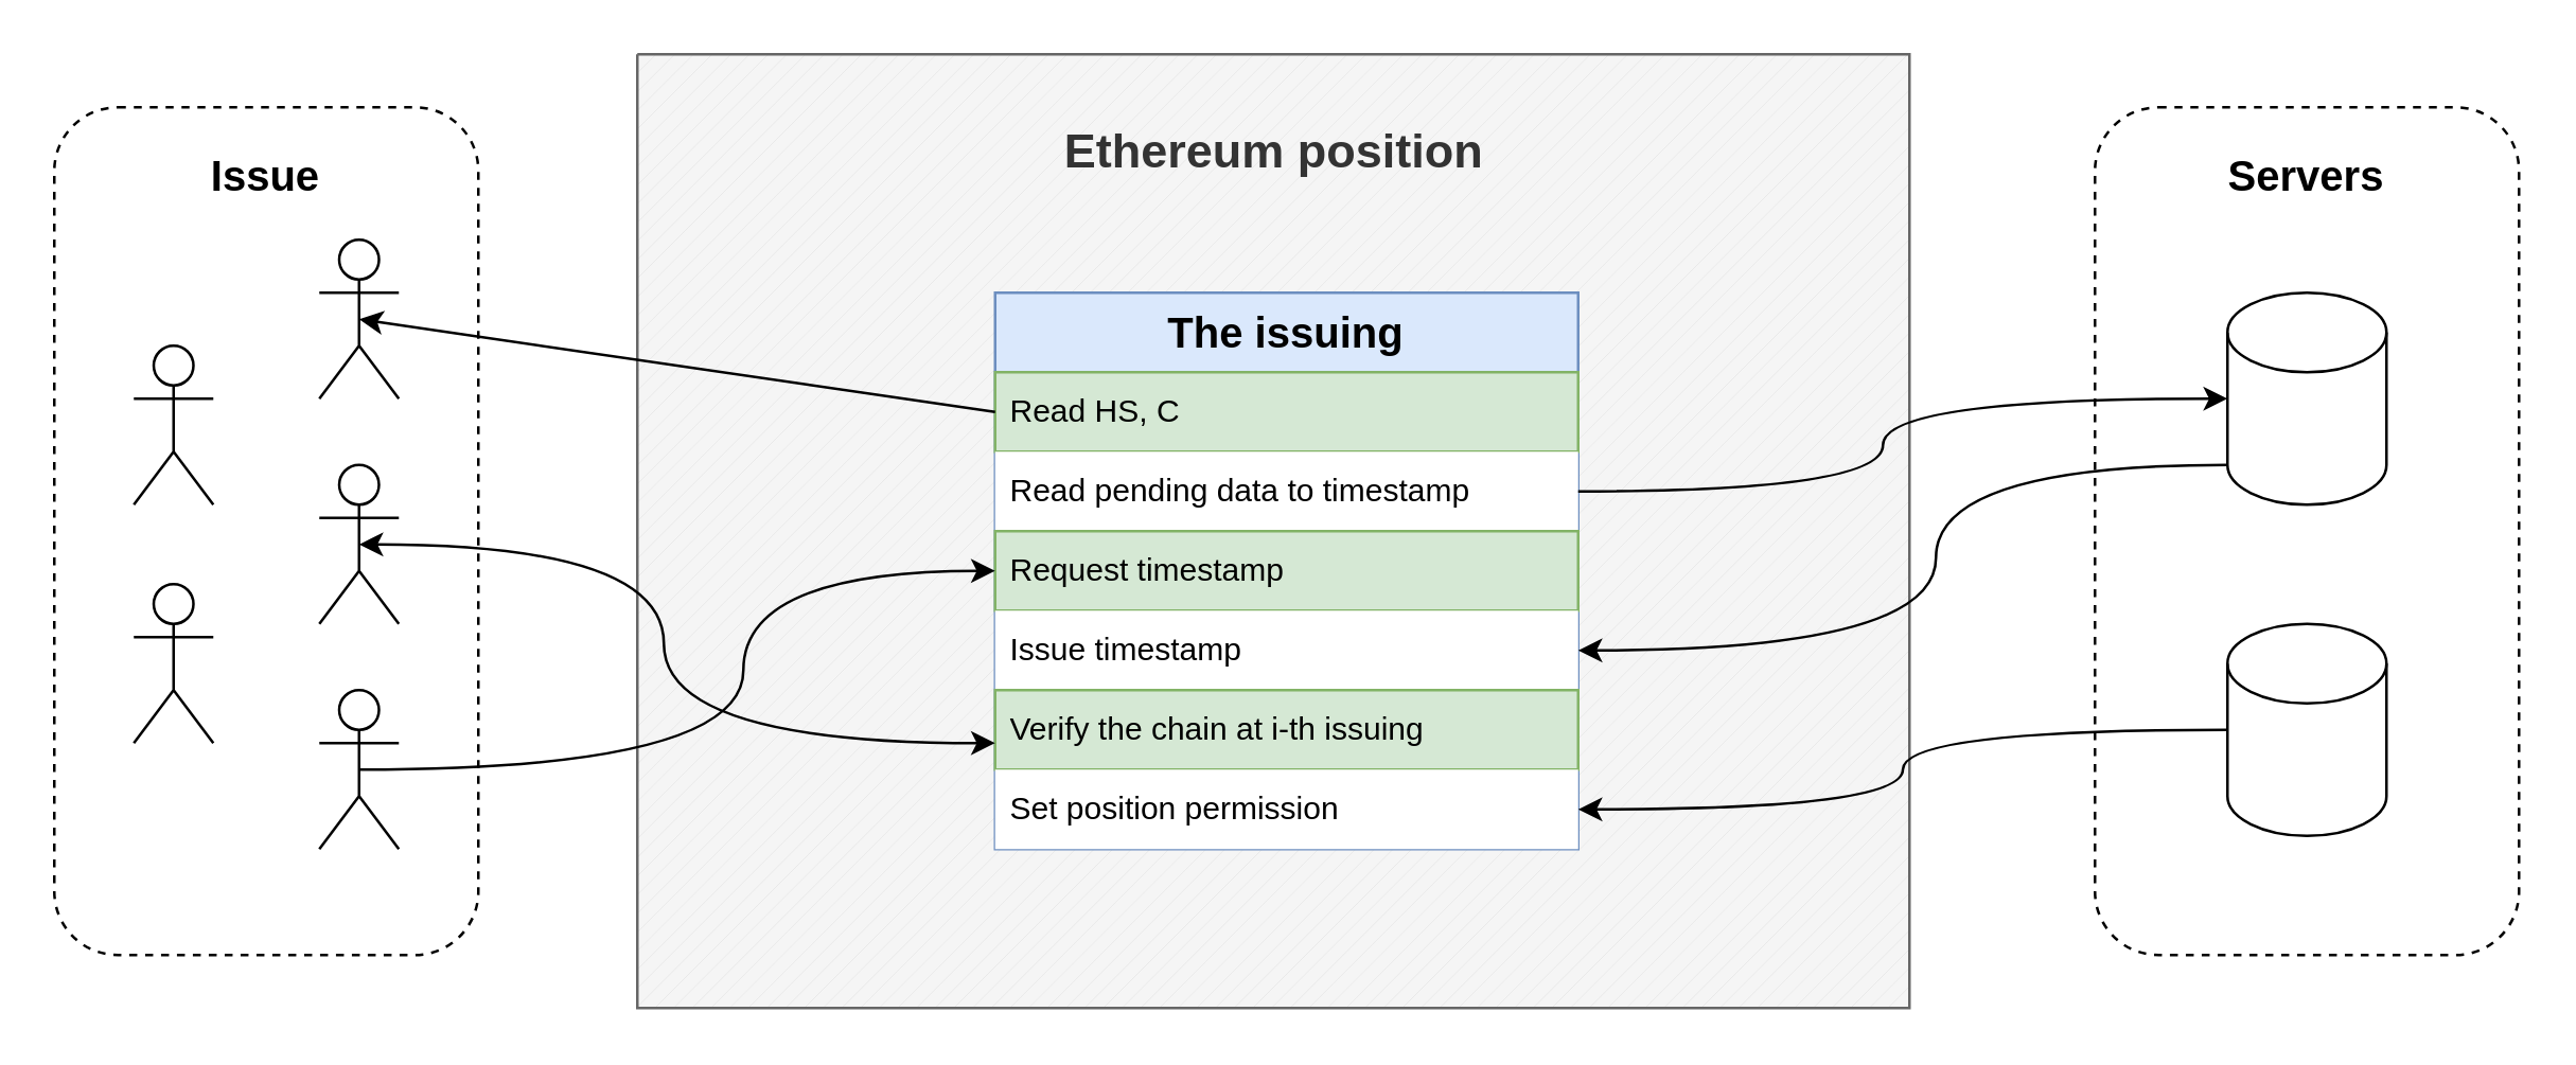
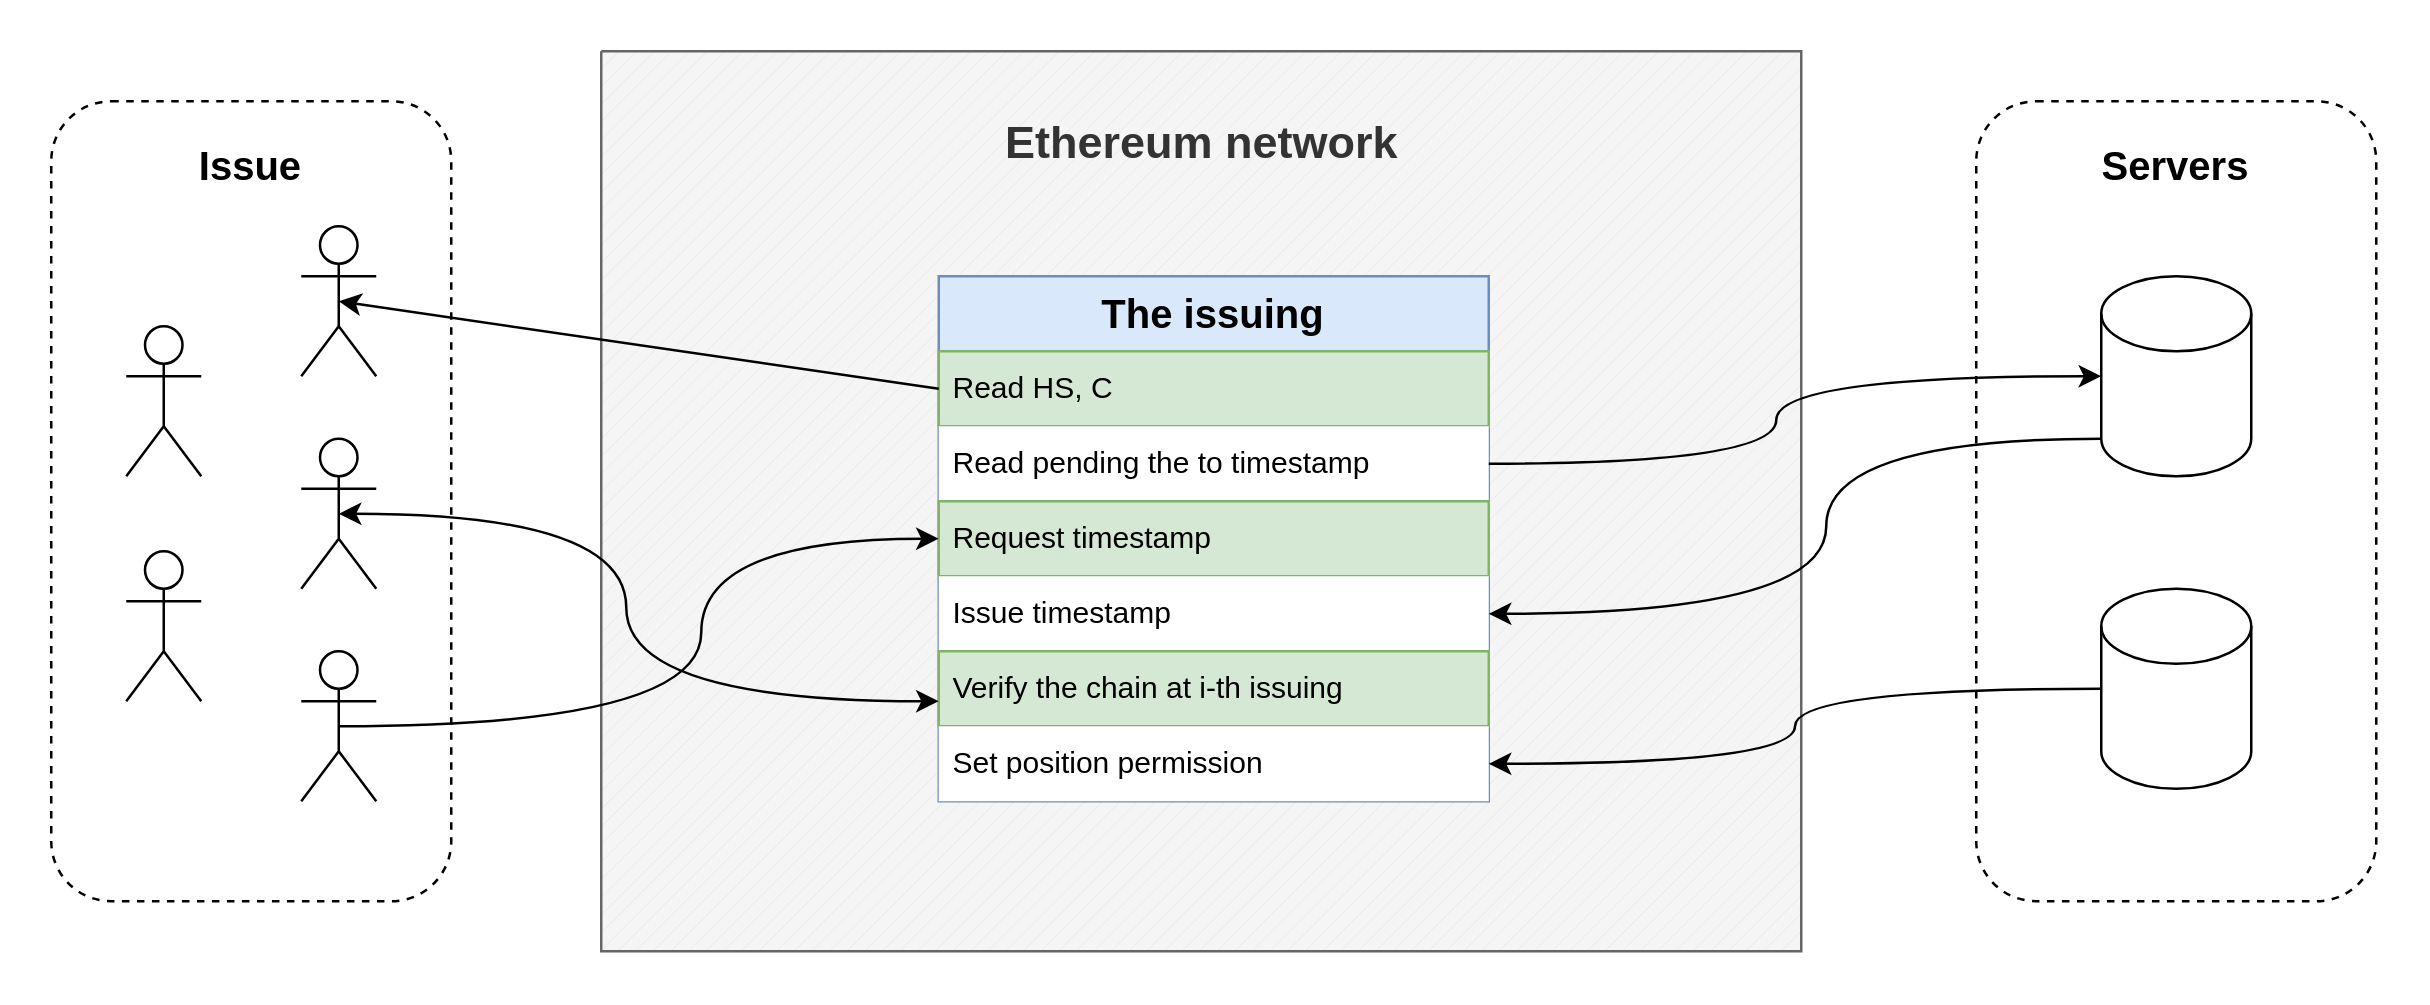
  <mxCell id="0" />
  <mxCell id="1" parent="0" />
  <mxCell id="2" value="&lt;b&gt;&lt;font style=&quot;font-size: 16px;&quot;&gt;Issue&lt;/font&gt;&lt;/b&gt;" style="rounded=1;whiteSpace=wrap;html=1;dashed=1;fillColor=none;verticalAlign=top;horizontal=1;spacingTop=10;" vertex="1" parent="1"><mxGeometry x="20" y="40" width="160" height="320" as="geometry" /></mxCell>
- <mxCell id="3" value="&lt;font style=&quot;font-size: 18px;&quot;&gt;Ethereum position&lt;/font&gt;" style="verticalLabelPosition=middle;verticalAlign=top;html=1;shape=mxgraph.basic.patternFillRect;fillStyle=diag;step=5;fillStrokeWidth=0.2;fillStrokeColor=#dddddd;spacingTop=20;fontStyle=1;labelPosition=center;align=center;fillColor=#f5f5f5;strokeColor=#666666;fontColor=#333333;" vertex="1" parent="1"><mxGeometry x="240" y="20" width="480" height="360" as="geometry" /></mxCell>
+ <mxCell id="3" value="&lt;font style=&quot;font-size: 18px;&quot;&gt;Ethereum network&lt;/font&gt;" style="verticalLabelPosition=middle;verticalAlign=top;html=1;shape=mxgraph.basic.patternFillRect;fillStyle=diag;step=5;fillStrokeWidth=0.2;fillStrokeColor=#dddddd;spacingTop=20;fontStyle=1;labelPosition=center;align=center;fillColor=#f5f5f5;strokeColor=#666666;fontColor=#333333;" vertex="1" parent="1"><mxGeometry x="240" y="20" width="480" height="360" as="geometry" /></mxCell>
  <mxCell id="4" value="&lt;font size=&quot;1&quot;&gt;&lt;b style=&quot;font-size: 16px;&quot;&gt;The issuing&lt;/b&gt;&lt;/font&gt;" style="swimlane;fontStyle=0;childLayout=stackLayout;horizontal=1;startSize=30;horizontalStack=0;resizeParent=1;resizeParentMax=0;resizeLast=0;collapsible=1;marginBottom=0;whiteSpace=wrap;html=1;fillColor=#dae8fc;strokeColor=#6c8ebf;" vertex="1" parent="1"><mxGeometry x="375" y="110" width="220" height="210" as="geometry" /></mxCell>
  <mxCell id="5" value="Read HS, C" style="text;strokeColor=#82b366;fillColor=#d5e8d4;align=left;verticalAlign=middle;spacingLeft=4;spacingRight=4;overflow=hidden;points=[[0,0.5],[1,0.5]];portConstraint=eastwest;rotatable=0;whiteSpace=wrap;html=1;" vertex="1" parent="4"><mxGeometry y="30" width="220" height="30" as="geometry" /></mxCell>
- <mxCell id="6" value="Read pending data to timestamp" style="text;align=left;verticalAlign=middle;spacingLeft=4;spacingRight=4;overflow=hidden;points=[[0,0.5],[1,0.5]];portConstraint=eastwest;rotatable=0;whiteSpace=wrap;html=1;fillColor=default;" vertex="1" parent="4"><mxGeometry y="60" width="220" height="30" as="geometry" /></mxCell>
+ <mxCell id="6" value="Read pending the to timestamp" style="text;align=left;verticalAlign=middle;spacingLeft=4;spacingRight=4;overflow=hidden;points=[[0,0.5],[1,0.5]];portConstraint=eastwest;rotatable=0;whiteSpace=wrap;html=1;fillColor=default;" vertex="1" parent="4"><mxGeometry y="60" width="220" height="30" as="geometry" /></mxCell>
  <mxCell id="7" value="Request timestamp" style="text;strokeColor=#82b366;fillColor=#d5e8d4;align=left;verticalAlign=middle;spacingLeft=4;spacingRight=4;overflow=hidden;points=[[0,0.5],[1,0.5]];portConstraint=eastwest;rotatable=0;whiteSpace=wrap;html=1;" vertex="1" parent="4"><mxGeometry y="90" width="220" height="30" as="geometry" /></mxCell>
  <mxCell id="8" value="Issue timestamp" style="text;align=left;verticalAlign=middle;spacingLeft=4;spacingRight=4;overflow=hidden;points=[[0,0.5],[1,0.5]];portConstraint=eastwest;rotatable=0;whiteSpace=wrap;html=1;fillColor=default;strokeColor=none;" vertex="1" parent="4"><mxGeometry y="120" width="220" height="30" as="geometry" /></mxCell>
  <mxCell id="9" value="Verify the chain at i-th issuing" style="text;strokeColor=#82b366;fillColor=#d5e8d4;align=left;verticalAlign=middle;spacingLeft=4;spacingRight=4;overflow=hidden;points=[[0,0.5],[1,0.5]];portConstraint=eastwest;rotatable=0;whiteSpace=wrap;html=1;" vertex="1" parent="4"><mxGeometry y="150" width="220" height="30" as="geometry" /></mxCell>
  <mxCell id="10" value="Set position permission" style="text;align=left;verticalAlign=middle;spacingLeft=4;spacingRight=4;overflow=hidden;points=[[0,0.5],[1,0.5]];portConstraint=eastwest;rotatable=0;whiteSpace=wrap;html=1;fillColor=default;strokeColor=none;" vertex="1" parent="4"><mxGeometry y="180" width="220" height="30" as="geometry" /></mxCell>
  <mxCell id="11" style="rounded=0;orthogonalLoop=1;jettySize=auto;html=1;exitX=0.5;exitY=0.5;exitDx=0;exitDy=0;exitPerimeter=0;entryX=0;entryY=0.5;entryDx=0;entryDy=0;startArrow=classic;startFill=1;endArrow=none;endFill=0;" edge="1" parent="1" source="12" target="5"><mxGeometry relative="1" as="geometry" /></mxCell>
  <mxCell id="12" value="" style="shape=umlActor;verticalLabelPosition=bottom;verticalAlign=top;html=1;outlineConnect=0;" vertex="1" parent="1"><mxGeometry x="120" y="90" width="30" height="60" as="geometry" /></mxCell>
  <mxCell id="13" style="edgeStyle=orthogonalEdgeStyle;rounded=0;orthogonalLoop=1;jettySize=auto;html=1;exitX=0.5;exitY=0.5;exitDx=0;exitDy=0;exitPerimeter=0;curved=1;startArrow=classic;startFill=1;" edge="1" parent="1" source="14" target="9"><mxGeometry relative="1" as="geometry"><Array as="points"><mxPoint x="250" y="205" /><mxPoint x="250" y="280" /></Array></mxGeometry></mxCell>
  <mxCell id="14" value="" style="shape=umlActor;verticalLabelPosition=bottom;verticalAlign=top;html=1;outlineConnect=0;" vertex="1" parent="1"><mxGeometry x="120" y="175" width="30" height="60" as="geometry" /></mxCell>
  <mxCell id="15" value="" style="shape=umlActor;verticalLabelPosition=bottom;verticalAlign=top;html=1;outlineConnect=0;" vertex="1" parent="1"><mxGeometry x="50" y="220" width="30" height="60" as="geometry" /></mxCell>
  <mxCell id="16" value="" style="shape=umlActor;verticalLabelPosition=bottom;verticalAlign=top;html=1;outlineConnect=0;" vertex="1" parent="1"><mxGeometry x="50" y="130" width="30" height="60" as="geometry" /></mxCell>
  <mxCell id="17" style="edgeStyle=orthogonalEdgeStyle;rounded=0;orthogonalLoop=1;jettySize=auto;html=1;exitX=0.5;exitY=0.5;exitDx=0;exitDy=0;exitPerimeter=0;entryX=0;entryY=0.5;entryDx=0;entryDy=0;curved=1;" edge="1" parent="1" source="18" target="7"><mxGeometry relative="1" as="geometry"><Array as="points"><mxPoint x="280" y="290" /><mxPoint x="280" y="215" /></Array></mxGeometry></mxCell>
  <mxCell id="18" value="" style="shape=umlActor;verticalLabelPosition=bottom;verticalAlign=top;html=1;outlineConnect=0;" vertex="1" parent="1"><mxGeometry x="120" y="260" width="30" height="60" as="geometry" /></mxCell>
  <mxCell id="19" value="&lt;b&gt;&lt;font style=&quot;font-size: 16px;&quot;&gt;Servers&lt;/font&gt;&lt;/b&gt;" style="rounded=1;whiteSpace=wrap;html=1;dashed=1;fillColor=none;verticalAlign=top;horizontal=1;spacingTop=10;" vertex="1" parent="1"><mxGeometry x="790" y="40" width="160" height="320" as="geometry" /></mxCell>
  <mxCell id="20" style="edgeStyle=orthogonalEdgeStyle;rounded=0;orthogonalLoop=1;jettySize=auto;html=1;entryX=1;entryY=0.5;entryDx=0;entryDy=0;curved=1;startArrow=classic;startFill=1;endArrow=none;endFill=0;" edge="1" parent="1" source="22" target="6"><mxGeometry relative="1" as="geometry"><Array as="points"><mxPoint x="710" y="150" /><mxPoint x="710" y="185" /></Array></mxGeometry></mxCell>
  <mxCell id="21" style="edgeStyle=orthogonalEdgeStyle;rounded=0;orthogonalLoop=1;jettySize=auto;html=1;curved=1;exitX=0;exitY=1;exitDx=0;exitDy=-15;exitPerimeter=0;" edge="1" parent="1" source="22" target="8"><mxGeometry relative="1" as="geometry"><Array as="points"><mxPoint x="730" y="175" /><mxPoint x="730" y="245" /></Array></mxGeometry></mxCell>
  <mxCell id="22" value="" style="shape=cylinder3;whiteSpace=wrap;html=1;boundedLbl=1;backgroundOutline=1;size=15;" vertex="1" parent="1"><mxGeometry x="840" y="110" width="60" height="80" as="geometry" /></mxCell>
  <mxCell id="23" style="edgeStyle=orthogonalEdgeStyle;rounded=0;orthogonalLoop=1;jettySize=auto;html=1;curved=1;" edge="1" parent="1" source="24" target="10"><mxGeometry relative="1" as="geometry" /></mxCell>
  <mxCell id="24" value="" style="shape=cylinder3;whiteSpace=wrap;html=1;boundedLbl=1;backgroundOutline=1;size=15;" vertex="1" parent="1"><mxGeometry x="840" y="235" width="60" height="80" as="geometry" /></mxCell>
